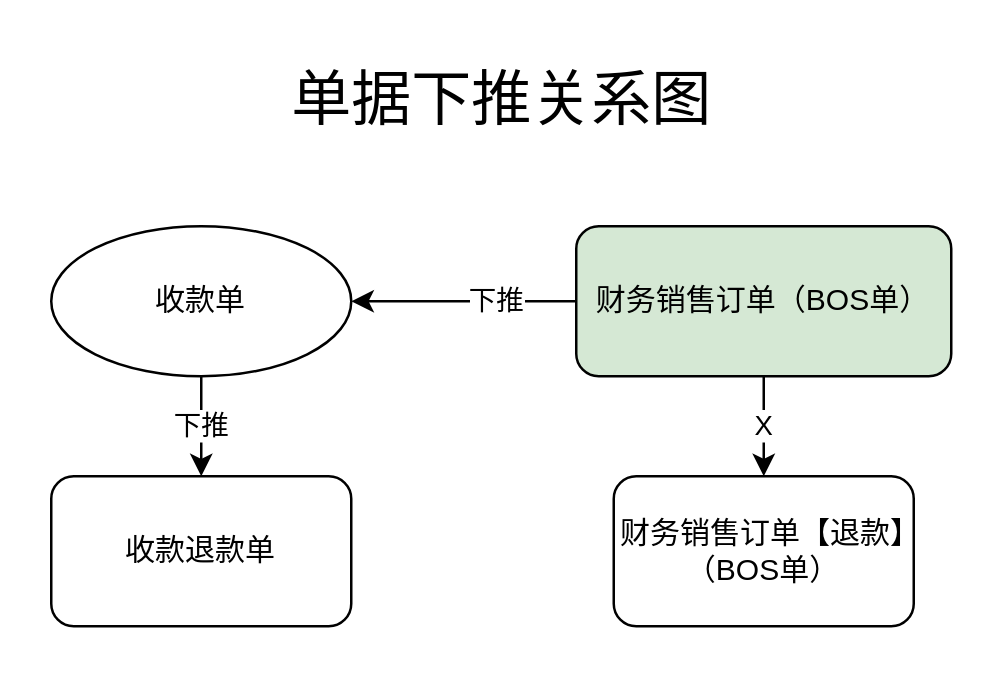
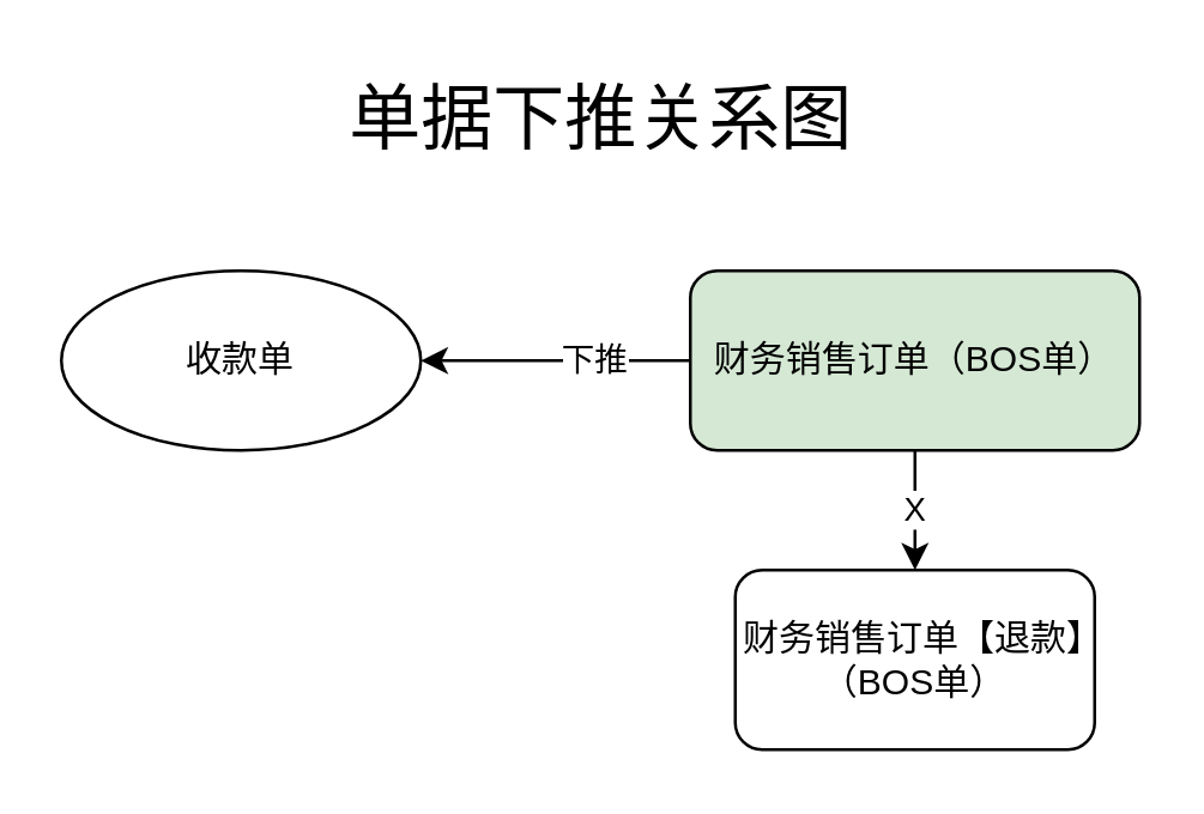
  <mxCell id="0" />
  <mxCell id="1" parent="0" />
  <mxCell id="2" value="" style="edgeStyle=orthogonalEdgeStyle;rounded=0;orthogonalLoop=1;jettySize=auto;html=1;" edge="1" parent="1" source="5" target="7"><mxGeometry relative="1" as="geometry" /></mxCell>
  <mxCell id="3" value="下推" style="edgeLabel;html=1;align=center;verticalAlign=middle;resizable=0;points=[];" vertex="1" connectable="0" parent="2"><mxGeometry x="-0.275" y="-1" relative="1" as="geometry"><mxPoint as="offset" /></mxGeometry></mxCell>
  <mxCell id="4" value="X" style="edgeStyle=orthogonalEdgeStyle;rounded=0;orthogonalLoop=1;jettySize=auto;html=1;" edge="1" parent="1" source="5" target="9"><mxGeometry relative="1" as="geometry" /></mxCell>
  <mxCell id="5" value="财务销售订单（BOS单）" style="rounded=1;whiteSpace=wrap;html=1;fillColor=#d5e8d4;" vertex="1" parent="1"><mxGeometry x="230" y="90" width="150" height="60" as="geometry" /></mxCell>
- <mxCell id="6" value="下推" style="edgeStyle=orthogonalEdgeStyle;rounded=0;orthogonalLoop=1;jettySize=auto;html=1;" edge="1" parent="1" source="7" target="8"><mxGeometry relative="1" as="geometry" /></mxCell>
  <mxCell id="7" value="收款单" style="ellipse;whiteSpace=wrap;html=1;" vertex="1" parent="1"><mxGeometry x="20" y="90" width="120" height="60" as="geometry" /></mxCell>
- <mxCell id="8" value="收款退款单" style="whiteSpace=wrap;html=1;rounded=1;" vertex="1" parent="1"><mxGeometry x="20" y="190" width="120" height="60" as="geometry" /></mxCell>
  <mxCell id="9" value="财务销售订单【退款】（BOS单）" style="whiteSpace=wrap;html=1;rounded=1;" vertex="1" parent="1"><mxGeometry x="245" y="190" width="120" height="60" as="geometry" /></mxCell>
  <mxCell id="10" value="&lt;font style=&quot;font-size: 24px;&quot;&gt;单据下推关系图&lt;/font&gt;" style="text;html=1;align=center;verticalAlign=middle;resizable=0;points=[];autosize=1;strokeColor=none;fillColor=none;" vertex="1" parent="1"><mxGeometry x="105" y="20" width="190" height="40" as="geometry" /></mxCell>
